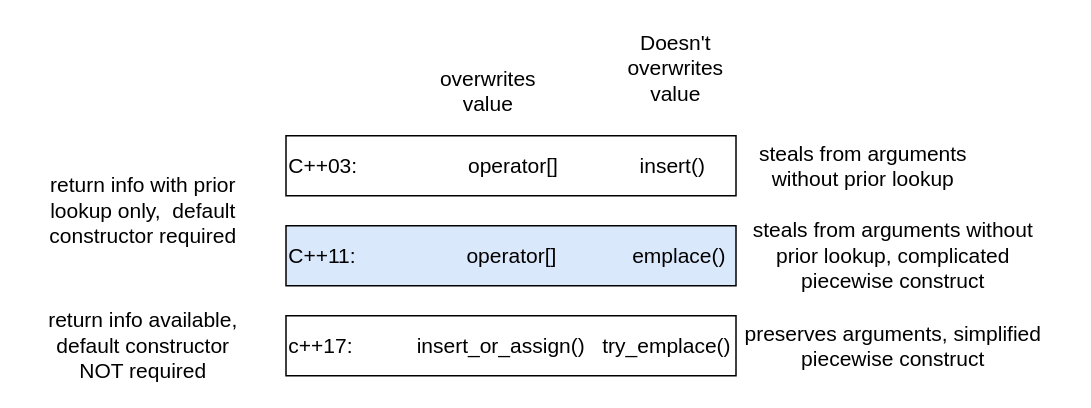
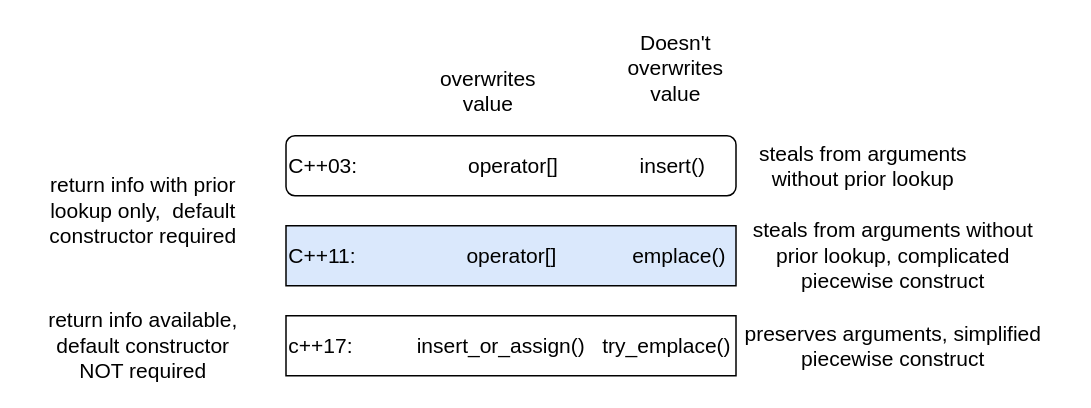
  <mxCell id="0" />
  <mxCell id="1" parent="0" />
- <mxCell id="2" value="C++03:&amp;nbsp; &amp;nbsp; &amp;nbsp; &amp;nbsp; &amp;nbsp; &amp;nbsp; &amp;nbsp; &amp;nbsp; &amp;nbsp; &amp;nbsp;operator[]&amp;nbsp; &amp;nbsp; &amp;nbsp; &amp;nbsp; &amp;nbsp; &amp;nbsp; &amp;nbsp; insert()&amp;nbsp;" style="rounded=0;whiteSpace=wrap;html=1;align=left;fontSize=14;" vertex="1" parent="1"><mxGeometry x="190" y="90" width="300" height="40" as="geometry" /></mxCell>
+ <mxCell id="2" value="C++03:&amp;nbsp; &amp;nbsp; &amp;nbsp; &amp;nbsp; &amp;nbsp; &amp;nbsp; &amp;nbsp; &amp;nbsp; &amp;nbsp; &amp;nbsp;operator[]&amp;nbsp; &amp;nbsp; &amp;nbsp; &amp;nbsp; &amp;nbsp; &amp;nbsp; &amp;nbsp; insert()&amp;nbsp;" style="whiteSpace=wrap;html=1;align=left;fontSize=14;rounded=1;" vertex="1" parent="1"><mxGeometry x="190" y="90" width="300" height="40" as="geometry" /></mxCell>
  <mxCell id="3" value="C++11:&amp;nbsp; &amp;nbsp; &amp;nbsp; &amp;nbsp; &amp;nbsp; &amp;nbsp; &amp;nbsp; &amp;nbsp; &amp;nbsp; &amp;nbsp;operator[]&amp;nbsp; &amp;nbsp; &amp;nbsp; &amp;nbsp; &amp;nbsp; &amp;nbsp; &amp;nbsp;emplace()&amp;nbsp;" style="rounded=0;whiteSpace=wrap;html=1;align=left;fontSize=14;fillColor=#dae8fc;" vertex="1" parent="1"><mxGeometry x="190" y="150" width="300" height="40" as="geometry" /></mxCell>
  <mxCell id="4" value="c++17:&amp;nbsp; &amp;nbsp; &amp;nbsp; &amp;nbsp; &amp;nbsp; &amp;nbsp;insert_or_assign()&amp;nbsp; &amp;nbsp;try_emplace()" style="rounded=0;whiteSpace=wrap;html=1;align=left;fontSize=14;" vertex="1" parent="1"><mxGeometry x="190" y="210" width="300" height="40" as="geometry" /></mxCell>
  <mxCell id="5" value="return info with prior lookup only,&amp;nbsp; default constructor required" style="text;html=1;align=center;verticalAlign=middle;whiteSpace=wrap;rounded=0;fontSize=14;" vertex="1" parent="1"><mxGeometry x="20" y="120" width="150" height="40" as="geometry" /></mxCell>
  <mxCell id="6" value="return info available, default constructor NOT required" style="text;html=1;align=center;verticalAlign=middle;whiteSpace=wrap;rounded=0;fontSize=14;" vertex="1" parent="1"><mxGeometry x="20" y="210" width="150" height="40" as="geometry" /></mxCell>
  <mxCell id="7" value="steals from arguments without prior lookup" style="text;html=1;align=center;verticalAlign=middle;whiteSpace=wrap;rounded=0;fontSize=14;" vertex="1" parent="1"><mxGeometry x="500" y="90" width="150" height="40" as="geometry" /></mxCell>
  <mxCell id="8" value="steals from arguments without prior lookup, complicated piecewise construct" style="text;html=1;align=center;verticalAlign=middle;whiteSpace=wrap;rounded=0;fontSize=14;" vertex="1" parent="1"><mxGeometry x="500" y="150" width="190" height="40" as="geometry" /></mxCell>
  <mxCell id="9" value="preserves arguments, simplified piecewise construct" style="text;html=1;align=center;verticalAlign=middle;whiteSpace=wrap;rounded=0;fontSize=14;" vertex="1" parent="1"><mxGeometry x="485" y="210" width="220" height="40" as="geometry" /></mxCell>
  <mxCell id="10" value="overwrites value" style="text;html=1;align=center;verticalAlign=middle;whiteSpace=wrap;rounded=0;fontSize=14;" vertex="1" parent="1"><mxGeometry x="280" y="40" width="90" height="40" as="geometry" /></mxCell>
  <mxCell id="11" value="&lt;div&gt;Doesn't&lt;/div&gt;overwrites value" style="text;html=1;align=center;verticalAlign=middle;whiteSpace=wrap;rounded=0;fontSize=14;" vertex="1" parent="1"><mxGeometry x="405" y="20" width="90" height="50" as="geometry" /></mxCell>
